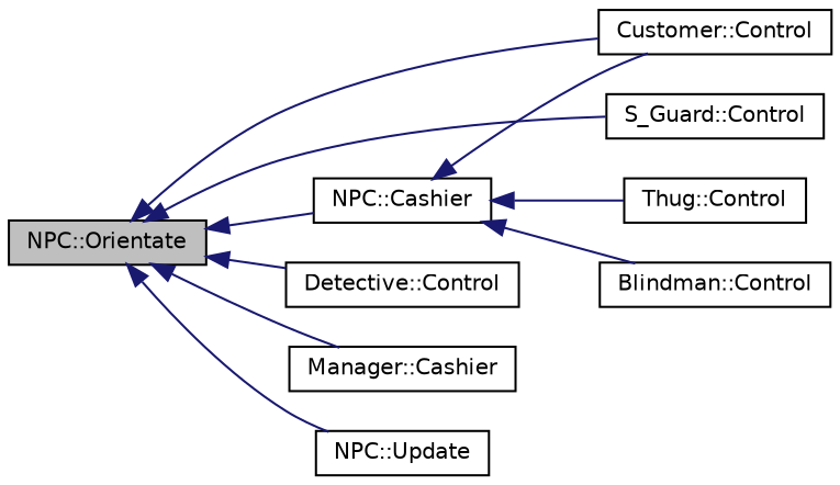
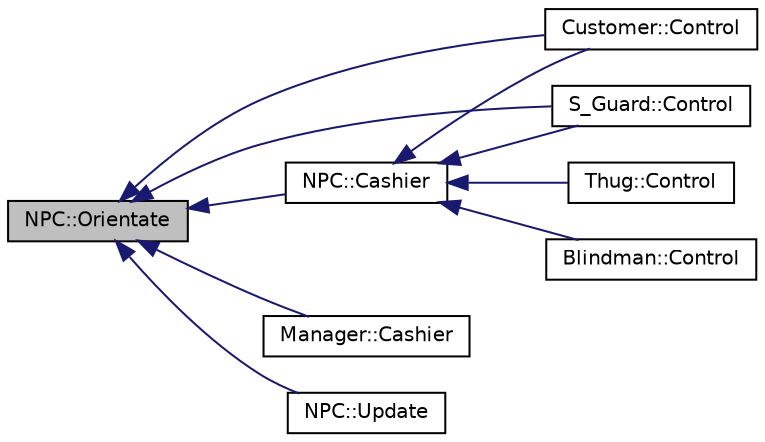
  digraph {
    fontname="DejaVu Sans"
    rankdir=LR
    node [color=black fontname="DejaVu Sans" fontsize=10 shape=record]
    edge [color=midnightblue dir=back fontname="DejaVu Sans" fontsize=10 labelfontname=Helvetica labelfontsize=10 style=solid]
    n1 [fillcolor=grey75 fontcolor=black height=0.2 label="NPC::Orientate" style=filled width=0.4]
    n2 [height=0.2 label="Customer::Control" width=0.4]
-   n3 [height=0.2 label="Detective::Control" width=0.4]
    n4 [height=0.2 label="S_Guard::Control" width=0.4]
    n5 [height=0.2 label="Manager::Cashier" width=0.4]
    n6 [height=0.2 label="NPC::Cashier" width=0.4]
    n7 [height=0.2 label="NPC::Update" width=0.4]
    n8 [height=0.2 label="Thug::Control" width=0.4]
    n9 [height=0.2 label="Blindman::Control" width=0.4]
    n1 -> n2
-   n1 -> n3
    n1 -> n4
    n1 -> n5
    n1 -> n6
    n1 -> n7
    n6 -> n2
+   n6 -> n4
    n6 -> n8
    n6 -> n9
  }
